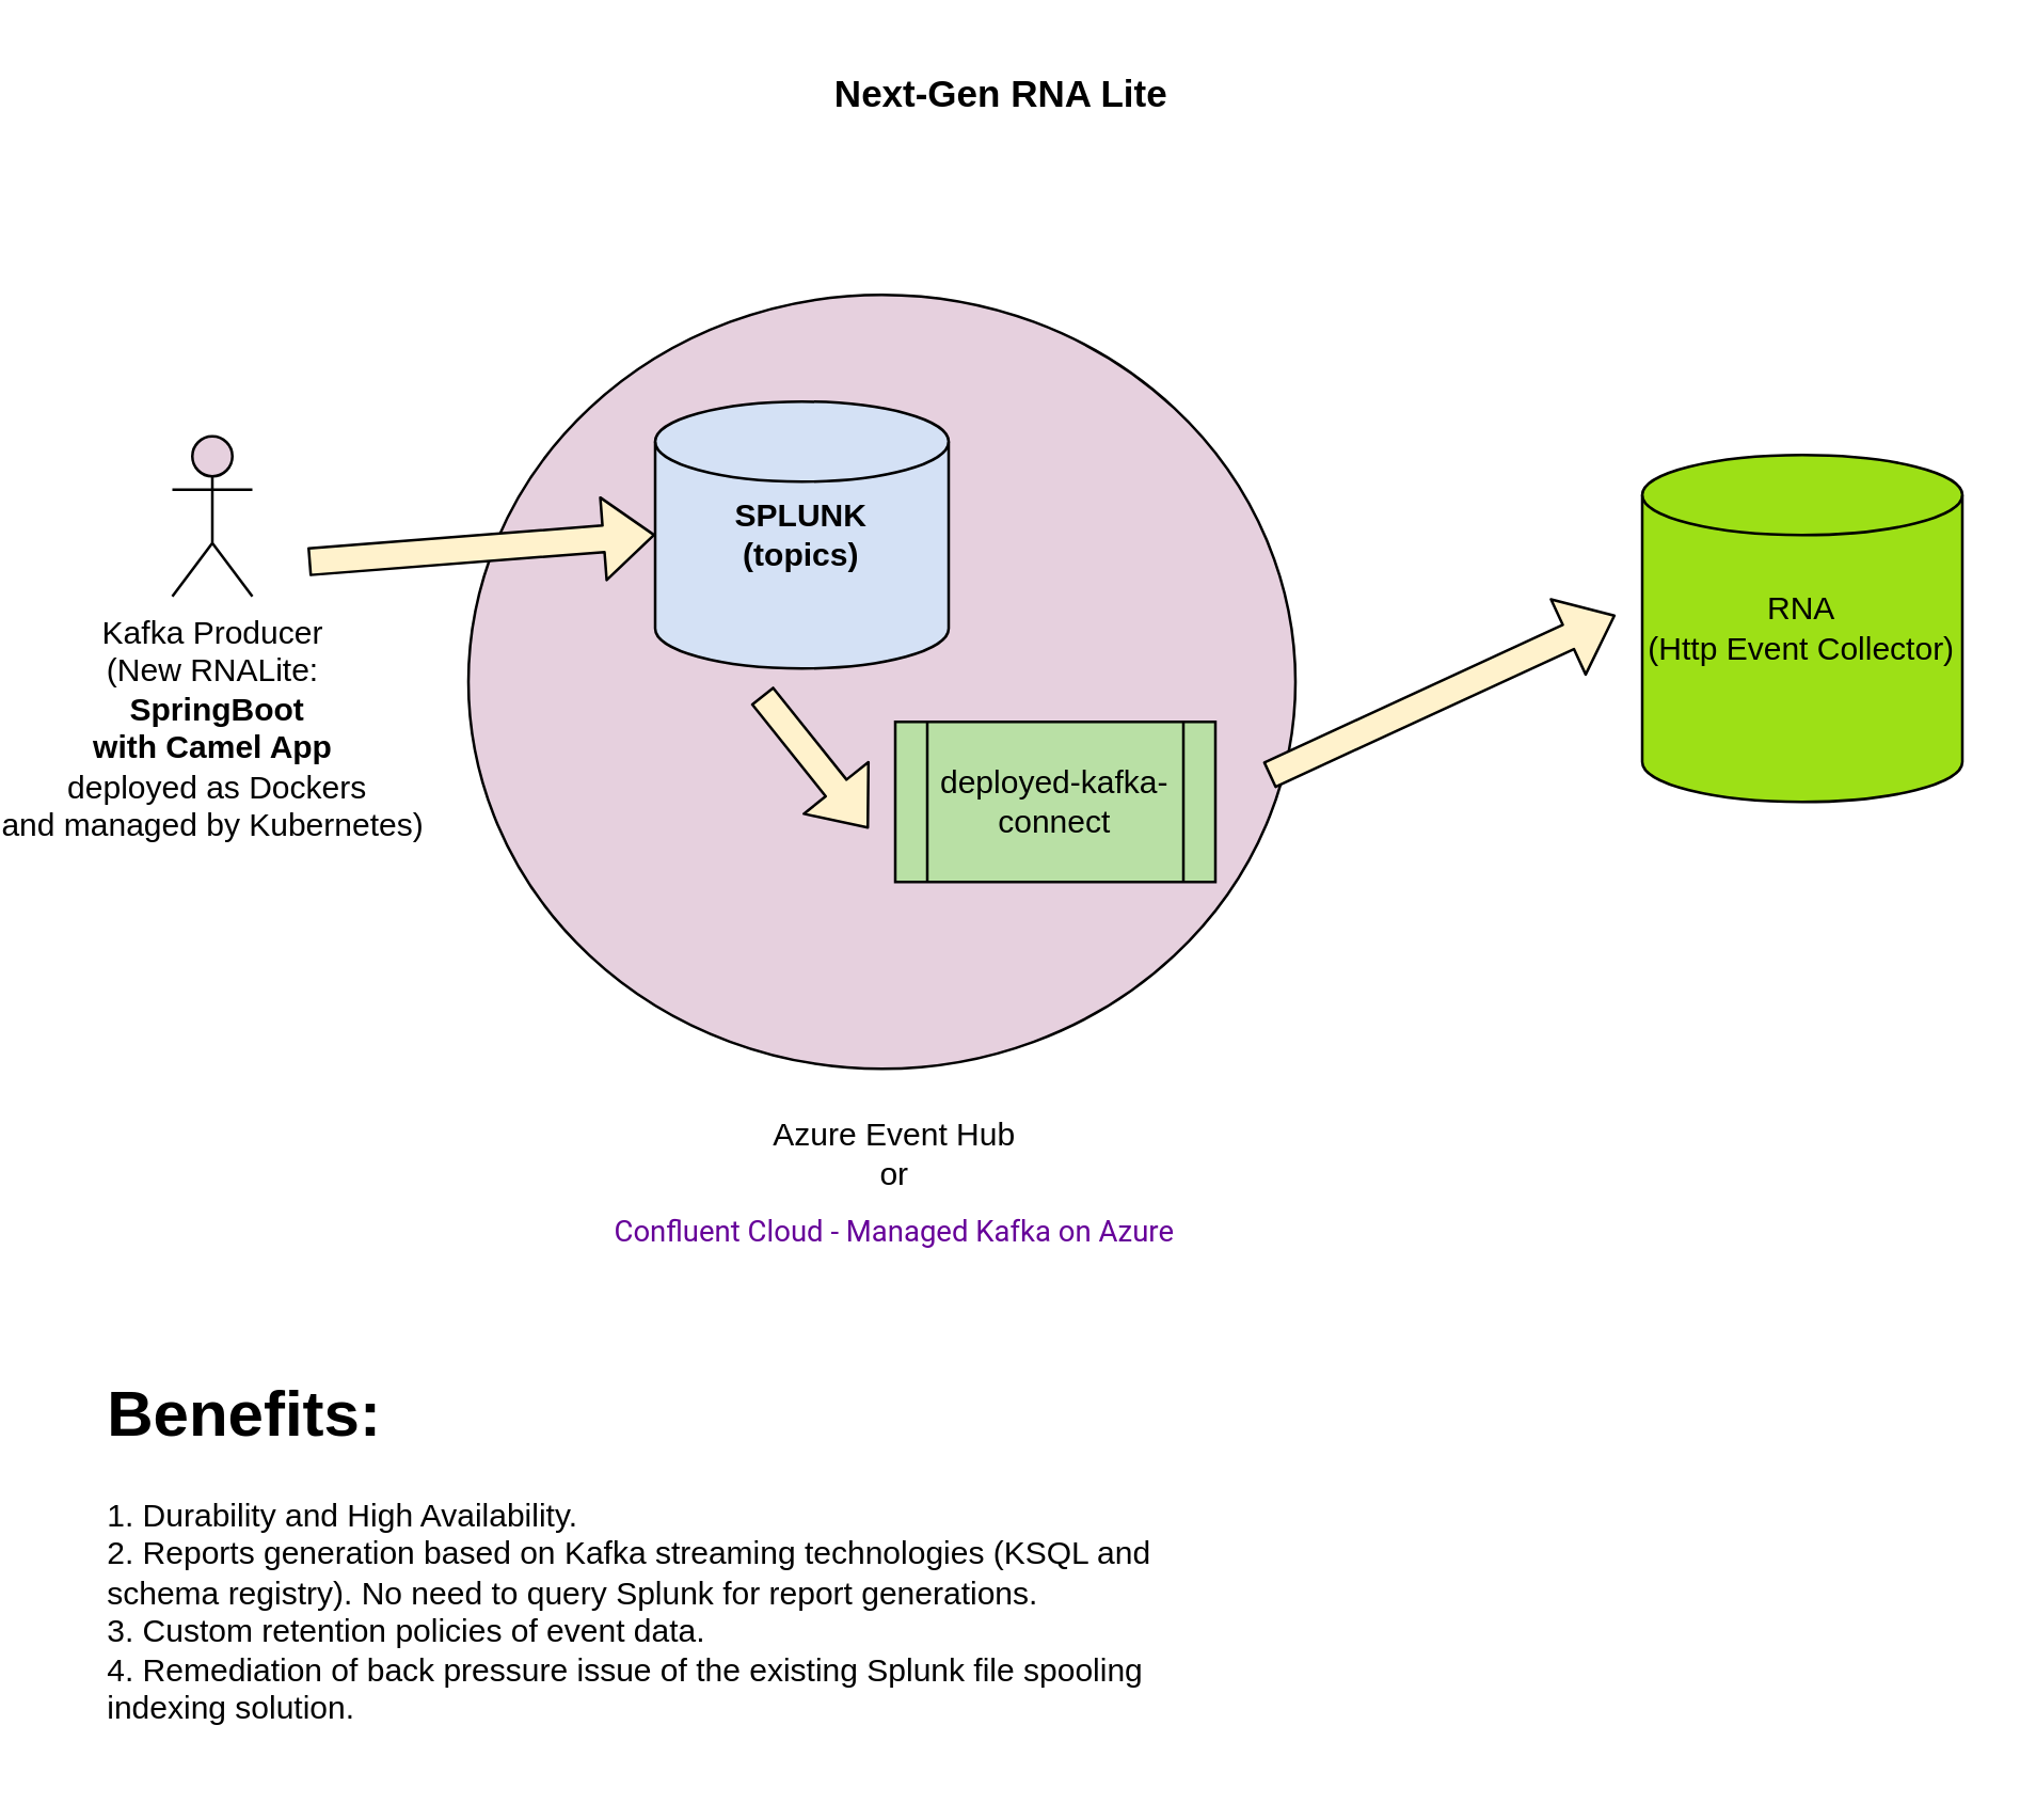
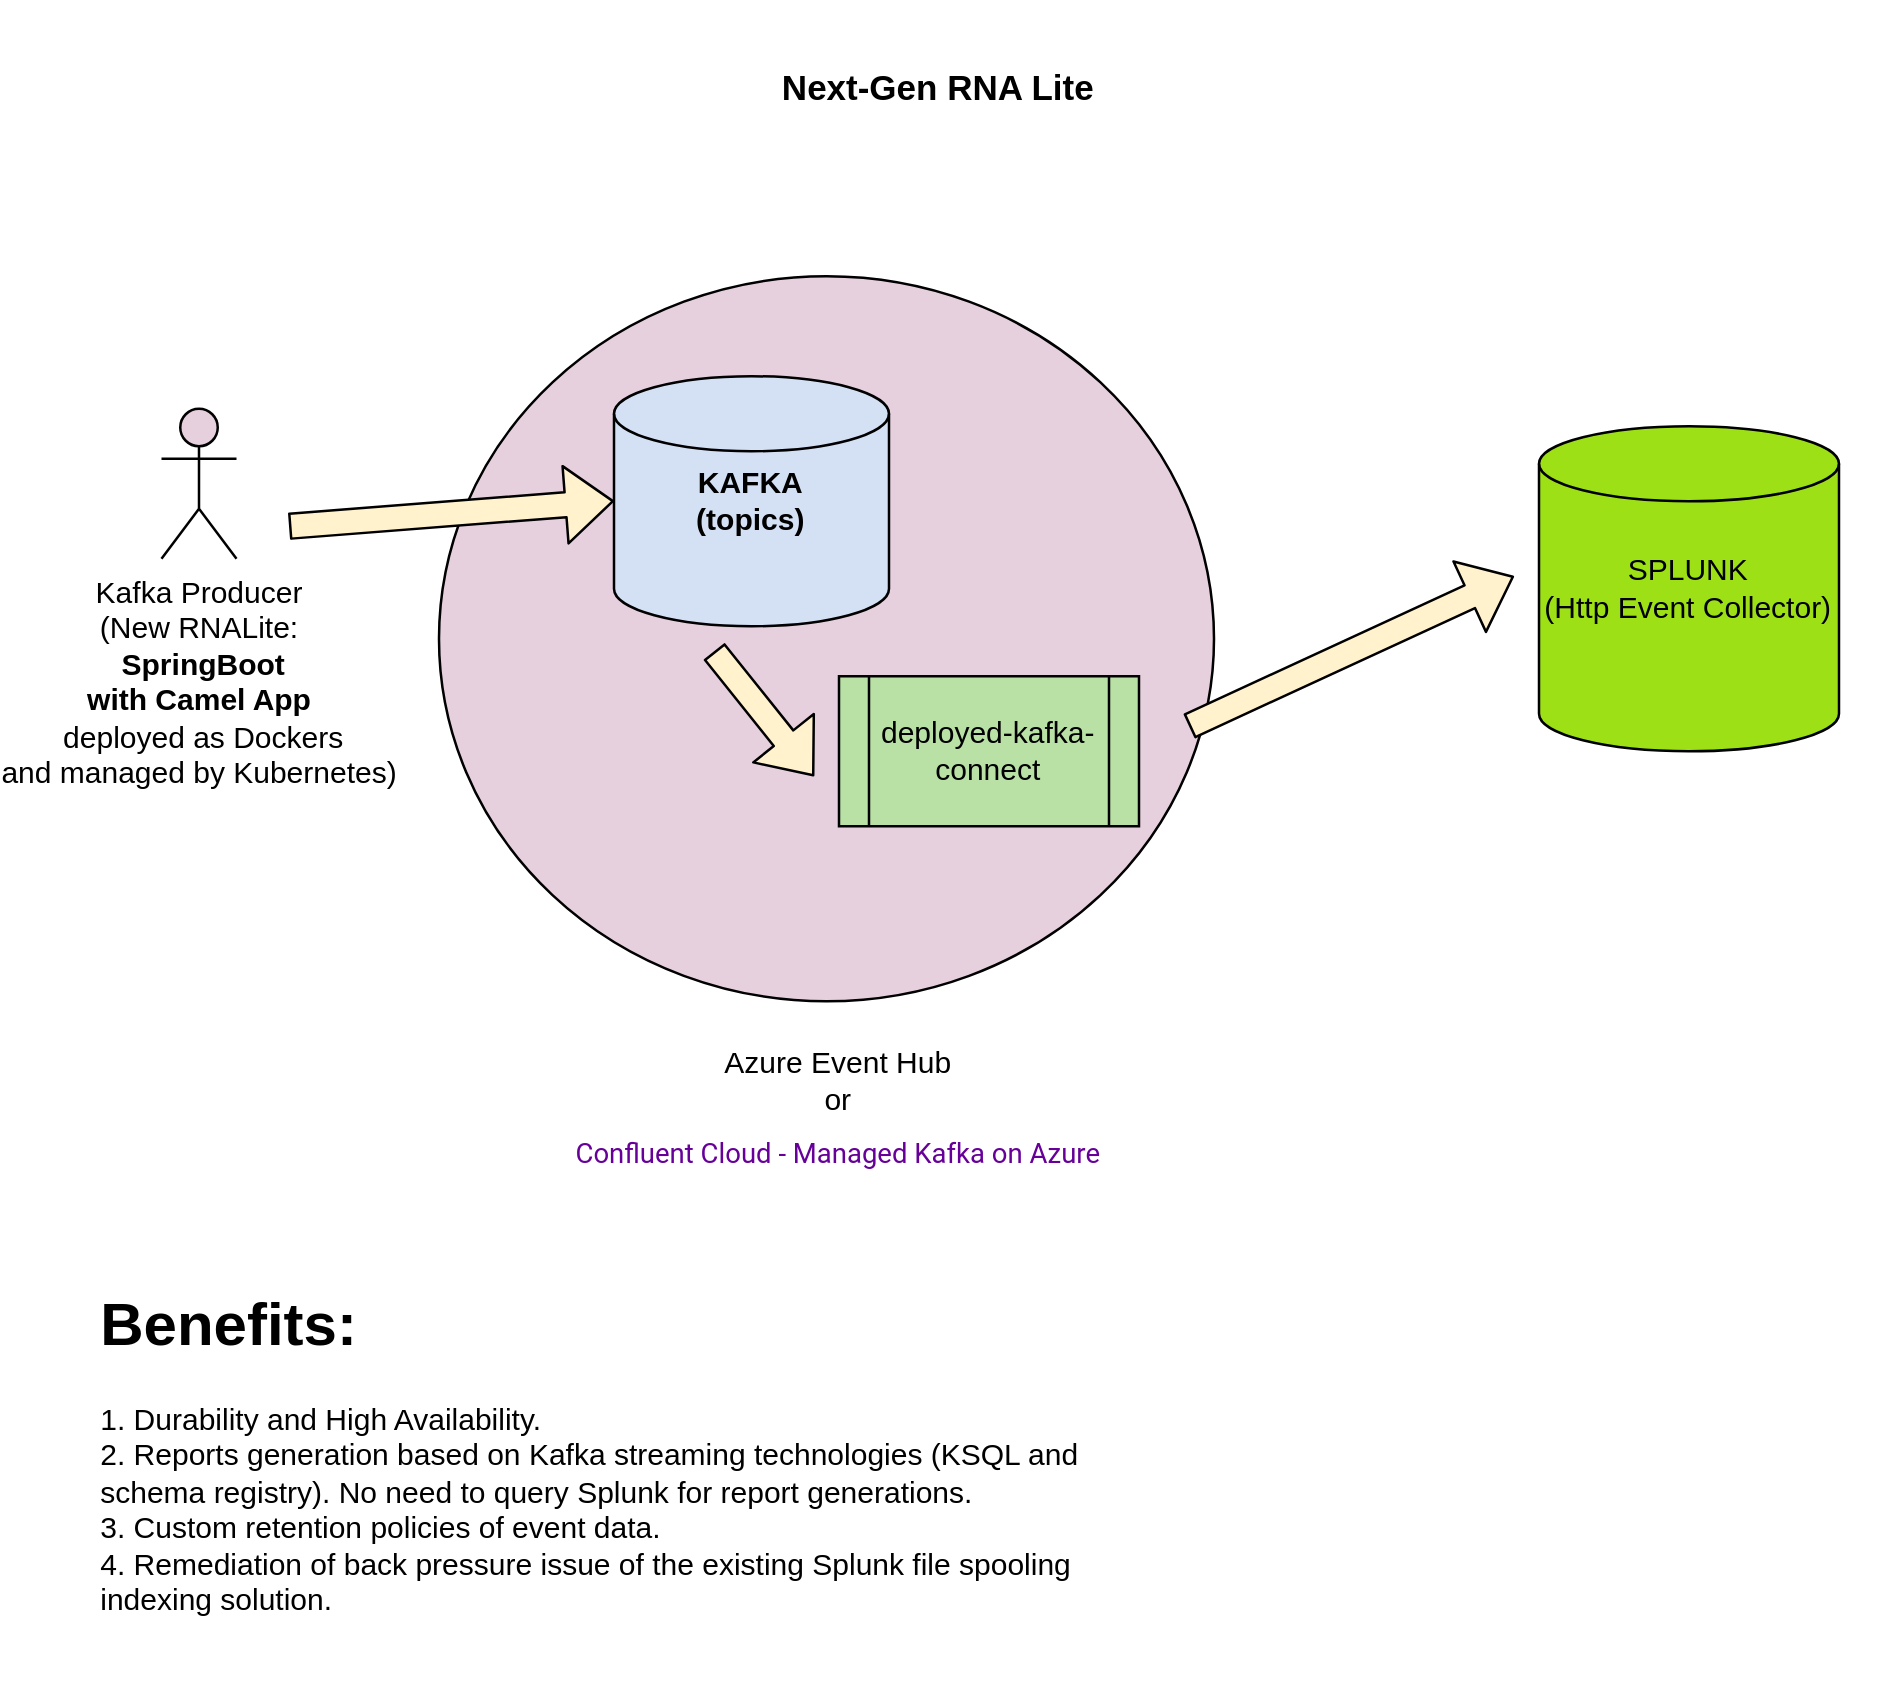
  <mxCell id="0" />
  <mxCell id="1" parent="0" />
  <mxCell id="2" value="" style="ellipse;whiteSpace=wrap;html=1;fillColor=#E6D0DE;" parent="1" vertex="1"><mxGeometry x="160" y="110" width="310" height="290" as="geometry" /></mxCell>
- <mxCell id="3" value="&lt;b&gt;SPLUNK&lt;br&gt;(topics)&lt;/b&gt;" style="shape=cylinder2;whiteSpace=wrap;html=1;boundedLbl=1;backgroundOutline=1;size=15;fillColor=#D4E1F5;" parent="1" vertex="1"><mxGeometry x="230" y="150" width="110" height="100" as="geometry" /></mxCell>
+ <mxCell id="3" value="&lt;b&gt;KAFKA&lt;br&gt;(topics)&lt;/b&gt;" style="shape=cylinder2;whiteSpace=wrap;html=1;boundedLbl=1;backgroundOutline=1;size=15;fillColor=#D4E1F5;" parent="1" vertex="1"><mxGeometry x="230" y="150" width="110" height="100" as="geometry" /></mxCell>
  <mxCell id="4" value="deployed-kafka-connect" style="shape=process;whiteSpace=wrap;html=1;backgroundOutline=1;fillColor=#B9E0A5;" parent="1" vertex="1"><mxGeometry x="320" y="270" width="120" height="60" as="geometry" /></mxCell>
- <mxCell id="5" value="RNA&lt;br&gt;(Http Event Collector)" style="shape=cylinder2;whiteSpace=wrap;html=1;boundedLbl=1;backgroundOutline=1;size=15;fillColor=#9DE016;" parent="1" vertex="1"><mxGeometry x="600" y="170" width="120" height="130" as="geometry" /></mxCell>
+ <mxCell id="5" value="SPLUNK&lt;br&gt;(Http Event Collector)" style="shape=cylinder2;whiteSpace=wrap;html=1;boundedLbl=1;backgroundOutline=1;size=15;fillColor=#9DE016;" parent="1" vertex="1"><mxGeometry x="600" y="170" width="120" height="130" as="geometry" /></mxCell>
  <mxCell id="6" value="" style="shape=flexArrow;endArrow=classic;html=1;fillColor=#FFF2CC;" parent="1" edge="1"><mxGeometry width="50" height="50" relative="1" as="geometry"><mxPoint x="270" y="260" as="sourcePoint" /><mxPoint x="310" y="310" as="targetPoint" /></mxGeometry></mxCell>
  <mxCell id="7" value="" style="shape=flexArrow;endArrow=classic;html=1;fillColor=#FFF2CC;" parent="1" edge="1"><mxGeometry width="50" height="50" relative="1" as="geometry"><mxPoint x="460" y="290" as="sourcePoint" /><mxPoint x="590" y="230" as="targetPoint" /></mxGeometry></mxCell>
  <mxCell id="8" value="Kafka Producer&lt;br&gt;(New RNALite:&lt;br&gt;&amp;nbsp;&lt;b&gt;SpringBoot&lt;br&gt;with Camel App&lt;/b&gt;&lt;br&gt;&amp;nbsp;deployed as Dockers&lt;br&gt;and managed by Kubernetes)" style="shape=umlActor;verticalLabelPosition=bottom;verticalAlign=top;html=1;outlineConnect=0;fillColor=#E6D0DE;" parent="1" vertex="1"><mxGeometry x="49" y="163" width="30" height="60" as="geometry" /></mxCell>
  <mxCell id="9" value="" style="shape=flexArrow;endArrow=classic;html=1;entryX=0.226;entryY=0.31;entryDx=0;entryDy=0;entryPerimeter=0;fillColor=#FFF2CC;" parent="1" target="2" edge="1"><mxGeometry width="50" height="50" relative="1" as="geometry"><mxPoint x="100" y="210" as="sourcePoint" /><mxPoint x="150" y="160" as="targetPoint" /></mxGeometry></mxCell>
  <mxCell id="10" value="Azure Event Hub&lt;br&gt;or&lt;br&gt;&lt;a href=&quot;https://www.confluent.io/blog/confluent-cloud-fully-managed-kafka-on-microsoft-azure/&quot; style=&quot;color: rgb(102 , 0 , 153) ; cursor: pointer ; font-family: &amp;#34;roboto&amp;#34; , &amp;#34;arial&amp;#34; , sans-serif ; text-align: left ; background-color: rgb(255 , 255 , 255)&quot;&gt;&lt;h3 class=&quot;LC20lb DKV0Md&quot; style=&quot;font-weight: normal ; margin: 0px 0px 3px ; padding: 4px 0px 0px ; display: inline-block ; line-height: 1.3&quot;&gt;&lt;font style=&quot;font-size: 11px&quot;&gt;Confluent Cloud - Managed Kafka on Azure&lt;/font&gt;&lt;/h3&gt;&lt;/a&gt;" style="text;html=1;strokeColor=none;fillColor=none;align=center;verticalAlign=middle;whiteSpace=wrap;rounded=0;" parent="1" vertex="1"><mxGeometry x="200" y="390" width="240" height="110" as="geometry" /></mxCell>
  <mxCell id="11" value="&lt;b&gt;&lt;font style=&quot;font-size: 14px&quot;&gt;Next-Gen RNA Lite&lt;/font&gt;&lt;/b&gt;" style="text;html=1;strokeColor=none;fillColor=none;align=center;verticalAlign=middle;whiteSpace=wrap;rounded=0;" vertex="1" parent="1"><mxGeometry x="255" y="20" width="210" height="30" as="geometry" /></mxCell>
  <mxCell id="12" value="&lt;h1&gt;Benefits:&lt;/h1&gt;&lt;div&gt;1. Durability and High Availability.&lt;/div&gt;&lt;div&gt;2. Reports generation based on Kafka streaming technologies (KSQL and schema registry). No need to query Splunk for report generations.&lt;/div&gt;&lt;div&gt;3. Custom retention policies of event data.&lt;/div&gt;&lt;div&gt;4. Remediation of back pressure issue of the existing Splunk file spooling indexing solution.&lt;/div&gt;&lt;div&gt;&lt;br&gt;&lt;/div&gt;" style="text;html=1;strokeColor=none;fillColor=none;spacing=5;spacingTop=-20;whiteSpace=wrap;overflow=hidden;rounded=0;" vertex="1" parent="1"><mxGeometry x="20" y="510" width="410" height="150" as="geometry" /></mxCell>
